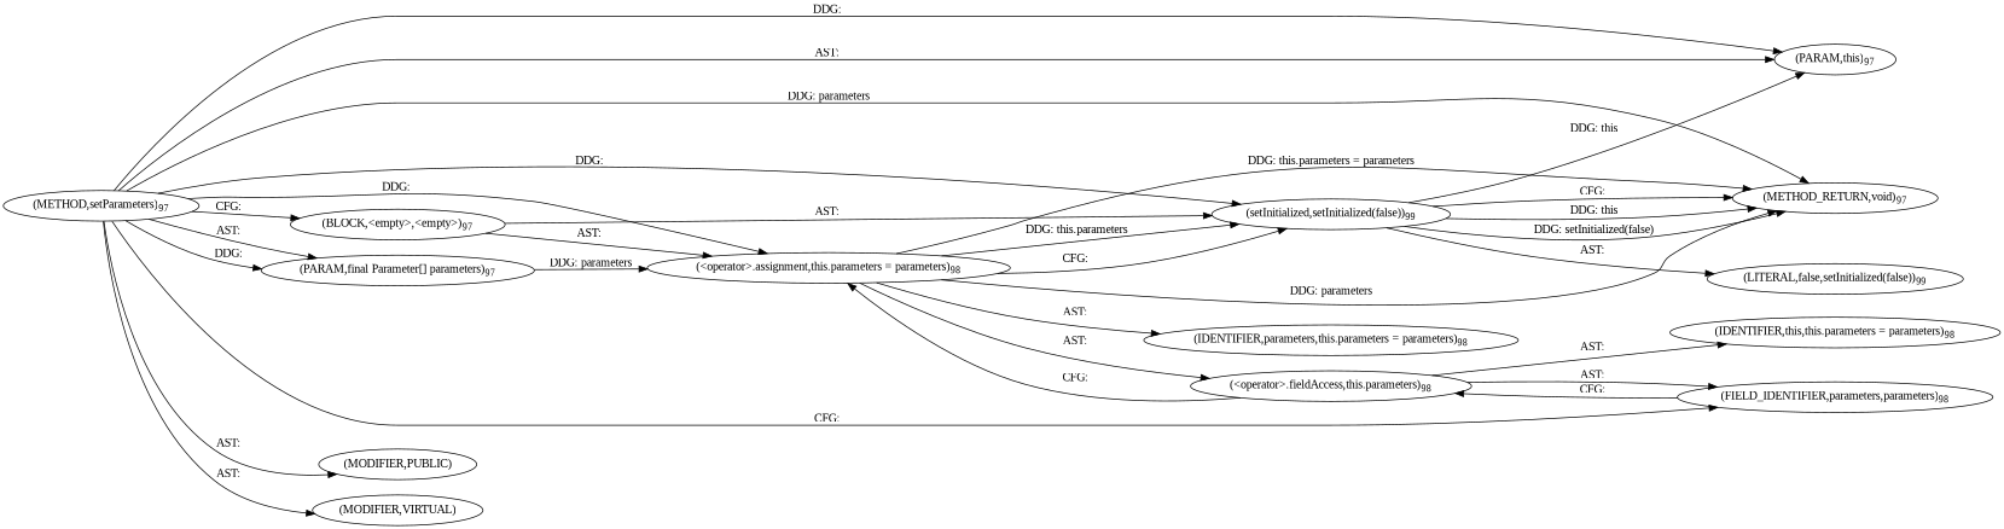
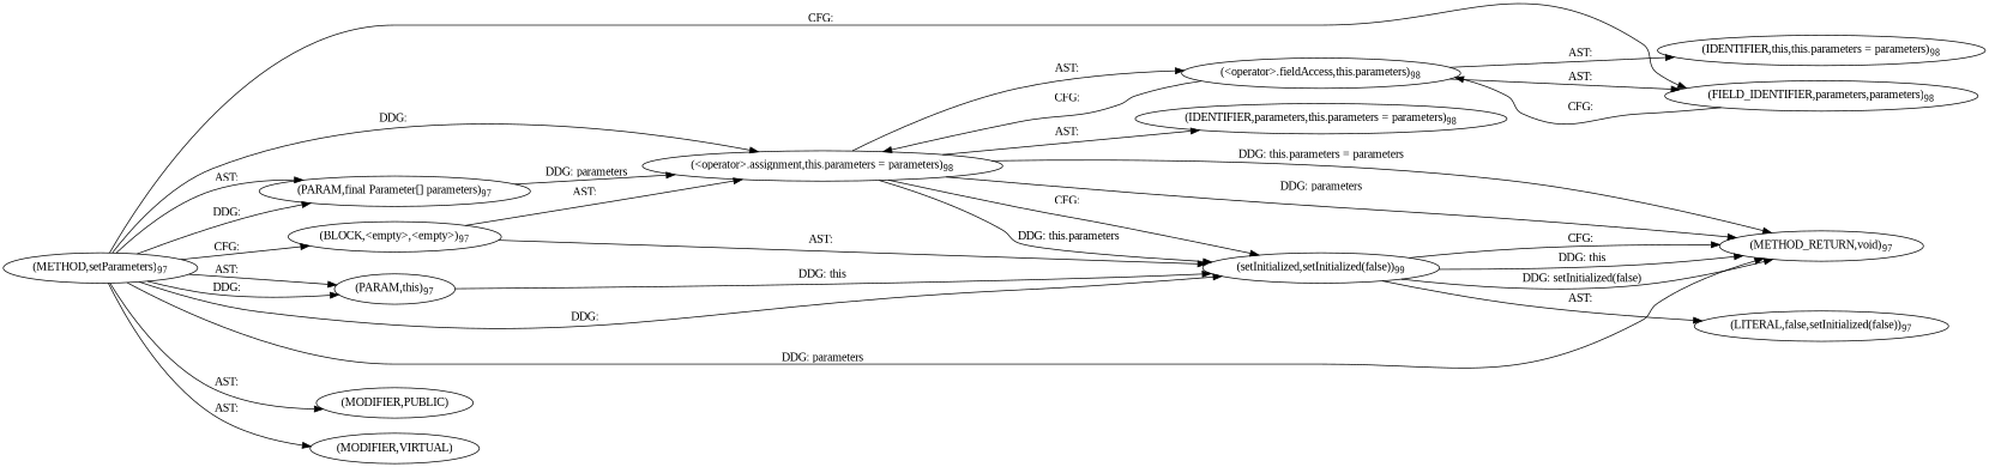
  digraph {
    fontname="Liberation Serif"
    rankdir=LR
    node [fontname="Liberation Serif"]
    edge [fontname="Liberation Serif"]
    n1 [label=<(METHOD,setParameters)<SUB>97</SUB>>]
    n2 [label=<(PARAM,this)<SUB>97</SUB>>]
    n3 [label=<(PARAM,final Parameter[] parameters)<SUB>97</SUB>>]
    n4 [label=<(BLOCK,&lt;empty&gt;,&lt;empty&gt;)<SUB>97</SUB>>]
    n5 [label=<(&lt;operator&gt;.assignment,this.parameters = parameters)<SUB>98</SUB>>]
    n6 [label=<(FIELD_IDENTIFIER,parameters,parameters)<SUB>98</SUB>>]
    n7 [label=<(setInitialized,setInitialized(false))<SUB>99</SUB>>]
    n8 [label=<(MODIFIER,PUBLIC)>]
    n9 [label=<(MODIFIER,VIRTUAL)>]
    n10 [label=<(METHOD_RETURN,void)<SUB>97</SUB>>]
    n11 [label=<(&lt;operator&gt;.fieldAccess,this.parameters)<SUB>98</SUB>>]
    n12 [label=<(IDENTIFIER,parameters,this.parameters = parameters)<SUB>98</SUB>>]
-   n13 [label=<(LITERAL,false,setInitialized(false))<SUB>99</SUB>>]
+   n13 [label=<(LITERAL,false,setInitialized(false))<SUB>97</SUB>>]
    n14 [label=<(IDENTIFIER,this,this.parameters = parameters)<SUB>98</SUB>>]
    n1 -> n2 [label="AST: "]
    n1 -> n2 [label="DDG: "]
    n1 -> n3 [label="AST: "]
    n1 -> n3 [label="DDG: "]
    n1 -> n4 [label="CFG: "]
    n1 -> n5 [label="DDG: "]
    n1 -> n6 [label="CFG: "]
    n1 -> n7 [label="DDG: "]
    n1 -> n8 [label="AST: "]
    n1 -> n9 [label="AST: "]
    n1 -> n10 [label="DDG: parameters"]
-   n7 -> n2 [label="DDG: this"]
+   n2 -> n7 [label="DDG: this"]
    n3 -> n5 [label="DDG: parameters"]
    n4 -> n5 [label="AST: "]
    n4 -> n7 [label="AST: "]
    n5 -> n7 [label="CFG: "]
    n5 -> n7 [label="DDG: this.parameters"]
    n5 -> n10 [label="DDG: parameters"]
    n5 -> n10 [label="DDG: this.parameters = parameters"]
    n5 -> n11 [label="AST: "]
    n5 -> n12 [label="AST: "]
    n6 -> n11 [label="CFG: "]
    n7 -> n10 [label="CFG: "]
    n7 -> n10 [label="DDG: this"]
    n7 -> n10 [label="DDG: setInitialized(false)"]
    n7 -> n13 [label="AST: "]
    n11 -> n5 [label="CFG: "]
    n11 -> n6 [label="AST: "]
    n11 -> n14 [label="AST: "]
  }
